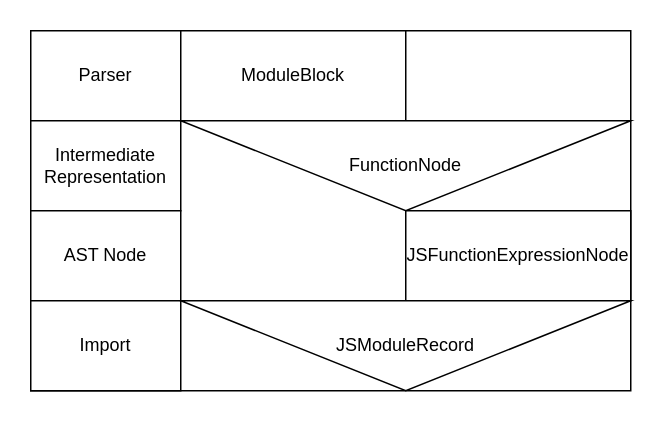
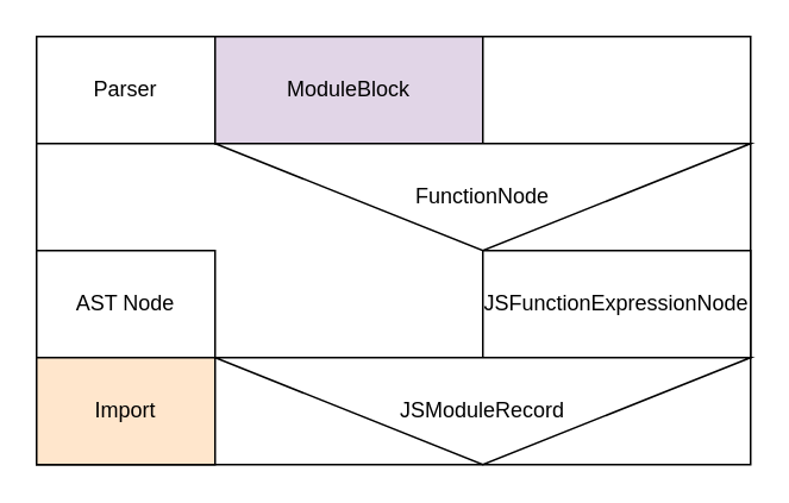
  <mxCell id="0" />
  <mxCell id="1" parent="0" />
  <mxCell id="2" value="" style="rounded=0;whiteSpace=wrap;html=1;" vertex="1" parent="1"><mxGeometry x="20" y="20" width="400" height="240" as="geometry" /></mxCell>
  <mxCell id="3" value="Parser" style="rounded=0;whiteSpace=wrap;html=1;" vertex="1" parent="1"><mxGeometry x="20" y="20" width="100" height="60" as="geometry" /></mxCell>
- <mxCell id="4" value="ModuleBlock" style="rounded=0;whiteSpace=wrap;html=1;" vertex="1" parent="1"><mxGeometry x="120" y="20" width="150" height="60" as="geometry" /></mxCell>
- <mxCell id="5" value="Intermediate Representation" style="rounded=0;whiteSpace=wrap;html=1;" vertex="1" parent="1"><mxGeometry x="20" y="80" width="100" height="60" as="geometry" /></mxCell>
+ <mxCell id="4" value="ModuleBlock" style="rounded=0;whiteSpace=wrap;html=1;fillColor=#e1d5e7;" vertex="1" parent="1"><mxGeometry x="120" y="20" width="150" height="60" as="geometry" /></mxCell>
  <mxCell id="6" value="FunctionNode" style="triangle;whiteSpace=wrap;html=1;rotation=0;direction=south;" vertex="1" parent="1"><mxGeometry x="120" y="80" width="300" height="60" as="geometry" /></mxCell>
  <mxCell id="7" value="AST Node" style="rounded=0;whiteSpace=wrap;html=1;" vertex="1" parent="1"><mxGeometry x="20" y="140" width="100" height="60" as="geometry" /></mxCell>
  <mxCell id="8" value="JSFunctionExpressionNode" style="rounded=0;whiteSpace=wrap;html=1;" vertex="1" parent="1"><mxGeometry x="270" y="140" width="150" height="60" as="geometry" /></mxCell>
- <mxCell id="9" value="Import" style="rounded=0;whiteSpace=wrap;html=1;" vertex="1" parent="1"><mxGeometry x="20" y="200" width="100" height="60" as="geometry" /></mxCell>
+ <mxCell id="9" value="Import" style="rounded=0;whiteSpace=wrap;html=1;fillColor=#ffe6cc;" vertex="1" parent="1"><mxGeometry x="20" y="200" width="100" height="60" as="geometry" /></mxCell>
  <mxCell id="10" value="JSModuleRecord" style="triangle;whiteSpace=wrap;html=1;rotation=0;direction=south;" vertex="1" parent="1"><mxGeometry x="120" y="200" width="300" height="60" as="geometry" /></mxCell>
